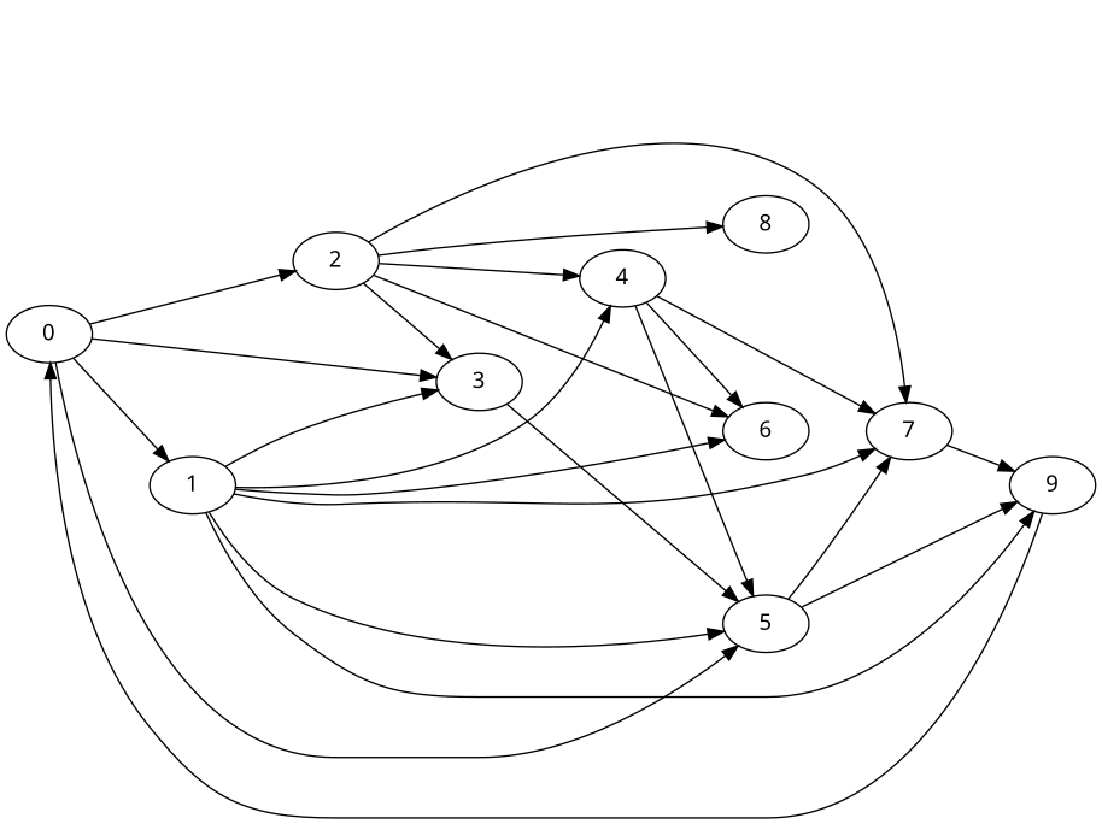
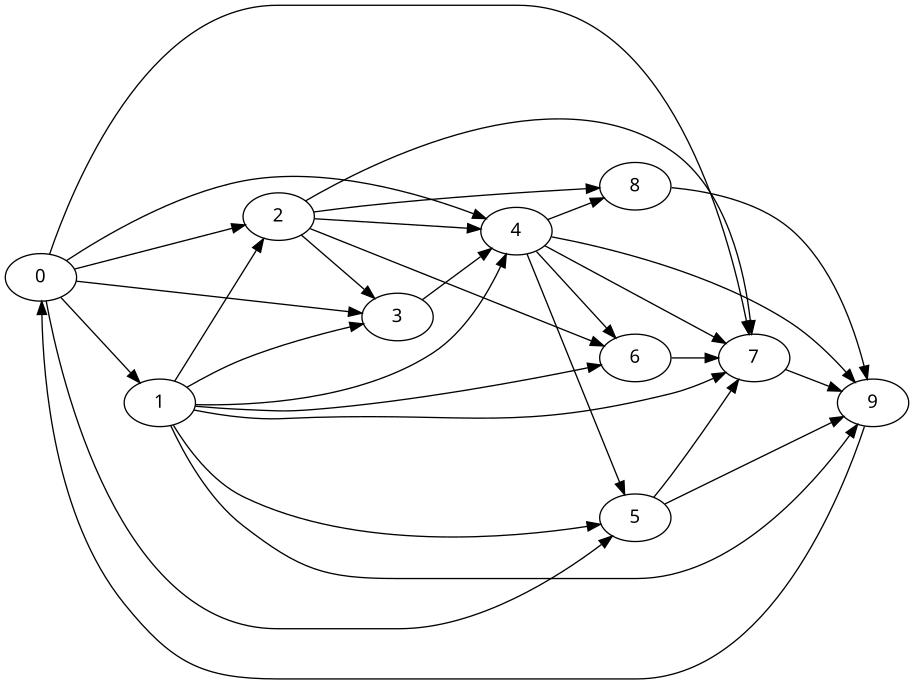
  digraph {
    fontname="Noto Sans"
    rankdir=LR
    node [fontname="Noto Sans"]
    edge [fontname="Noto Sans"]
    0
    1
    2
    3
    4
    5
    7
    9
    6
    8
    0 -> 1
    0 -> 2
    0 -> 3
+   0 -> 4
    0 -> 5
+   0 -> 7
+   1 -> 2
    1 -> 3
    1 -> 4
    1 -> 5
    1 -> 7
    1 -> 9
    1 -> 6
    2 -> 3
    2 -> 4
    2 -> 7
    2 -> 6
    2 -> 8
-   3 -> 5
+   3 -> 4
    4 -> 5
    4 -> 7
+   4 -> 9
    4 -> 6
+   4 -> 8
    5 -> 7
    5 -> 9
    7 -> 9
    9 -> 0
+   6 -> 7
+   8 -> 9
  }
